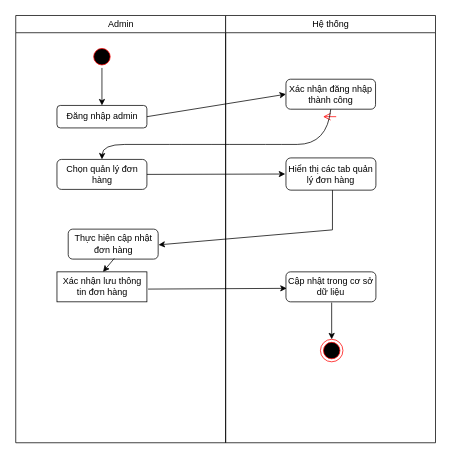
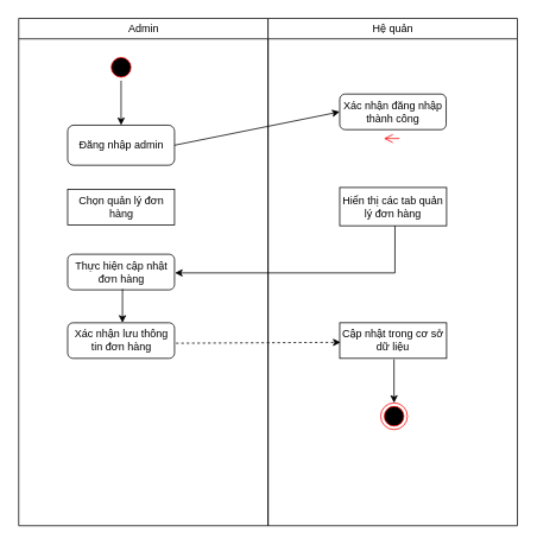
  <mxCell id="0" />
  <mxCell id="1" parent="0" />
  <mxCell id="2" value="Admin" style="swimlane;whiteSpace=wrap;fontStyle=0" parent="1" vertex="1"><mxGeometry x="20.5" y="20" width="280" height="570" as="geometry" /></mxCell>
  <mxCell id="3" value="" style="ellipse;shape=startState;fillColor=#000000;strokeColor=#ff0000;" parent="2" vertex="1"><mxGeometry x="100" y="40" width="30" height="30" as="geometry" /></mxCell>
- <mxCell id="4" value="Đăng nhập admin" style="rounded=1;whiteSpace=wrap;html=1;" parent="2" vertex="1"><mxGeometry x="55" y="120" width="120" height="30" as="geometry" /></mxCell>
+ <mxCell id="4" value="Đăng nhập admin" style="rounded=1;whiteSpace=wrap;html=1;" parent="2" vertex="1"><mxGeometry x="55" y="120" width="120" height="45" as="geometry" /></mxCell>
  <mxCell id="5" value="" style="endArrow=classic;html=1;rounded=0;exitX=0.5;exitY=1;exitDx=0;exitDy=0;entryX=0.5;entryY=0;entryDx=0;entryDy=0;" parent="2" source="3" target="4" edge="1"><mxGeometry width="50" height="50" relative="1" as="geometry"><mxPoint x="235.5" y="282" as="sourcePoint" /><mxPoint x="285.5" y="232" as="targetPoint" /></mxGeometry></mxCell>
- <mxCell id="6" value="Chọn quản lý đơn hàng" style="rounded=1;whiteSpace=wrap;html=1;" parent="2" vertex="1"><mxGeometry x="55" y="192" width="120" height="40" as="geometry" /></mxCell>
- <mxCell id="7" value="Thực hiện cập nhật đơn hàng" style="rounded=1;whiteSpace=wrap;html=1;" parent="2" vertex="1"><mxGeometry x="70" y="285" width="120" height="40" as="geometry" /></mxCell>
- <mxCell id="8" value="Xác nhận lưu thông tin đơn hàng" style="whiteSpace=wrap;html=1;rounded=0;" parent="2" vertex="1"><mxGeometry x="55" y="342" width="120" height="40" as="geometry" /></mxCell>
+ <mxCell id="6" value="Chọn quản lý đơn hàng" style="whiteSpace=wrap;html=1;rounded=0;" parent="2" vertex="1"><mxGeometry x="55" y="192" width="120" height="40" as="geometry" /></mxCell>
+ <mxCell id="7" value="Thực hiện cập nhật đơn hàng" style="rounded=1;whiteSpace=wrap;html=1;" parent="2" vertex="1"><mxGeometry x="55" y="265" width="120" height="40" as="geometry" /></mxCell>
+ <mxCell id="8" value="Xác nhận lưu thông tin đơn hàng" style="rounded=1;whiteSpace=wrap;html=1;" parent="2" vertex="1"><mxGeometry x="55" y="342" width="120" height="40" as="geometry" /></mxCell>
  <mxCell id="9" value="" style="endArrow=classic;html=1;rounded=0;exitX=0.513;exitY=0.975;exitDx=0;exitDy=0;exitPerimeter=0;" parent="2" source="7" edge="1"><mxGeometry width="50" height="50" relative="1" as="geometry"><mxPoint x="235.5" y="372" as="sourcePoint" /><mxPoint x="116.5" y="342" as="targetPoint" /></mxGeometry></mxCell>
- <mxCell id="10" value="Hệ thống" style="swimlane;whiteSpace=wrap;fontStyle=0" parent="1" vertex="1"><mxGeometry x="300.5" y="20" width="280" height="570" as="geometry" /></mxCell>
+ <mxCell id="10" value="Hệ quản" style="swimlane;whiteSpace=wrap;fontStyle=0" parent="1" vertex="1"><mxGeometry x="300.5" y="20" width="280" height="570" as="geometry" /></mxCell>
  <mxCell id="11" value="" style="edgeStyle=elbowEdgeStyle;elbow=horizontal;verticalAlign=bottom;endArrow=open;endSize=8;strokeColor=#FF0000;endFill=1;rounded=0" parent="10" edge="1"><mxGeometry x="130" y="90" as="geometry"><mxPoint x="130" y="135" as="targetPoint" /><mxPoint x="147.5" y="135" as="sourcePoint" /></mxGeometry></mxCell>
  <mxCell id="12" value="Xác nhận đăng nhập thành công" style="rounded=1;whiteSpace=wrap;html=1;" parent="10" vertex="1"><mxGeometry x="80.5" y="85" width="119.5" height="40" as="geometry" /></mxCell>
- <mxCell id="13" value="Hiển thị các tab quản lý đơn hàng" style="rounded=1;whiteSpace=wrap;html=1;" parent="10" vertex="1"><mxGeometry x="80.5" y="190" width="120" height="43" as="geometry" /></mxCell>
- <mxCell id="14" value="Cập nhật trong cơ sở dữ liệu" style="rounded=1;whiteSpace=wrap;html=1;" parent="10" vertex="1"><mxGeometry x="80.5" y="342" width="120" height="40" as="geometry" /></mxCell>
+ <mxCell id="13" value="Hiển thị các tab quản lý đơn hàng" style="whiteSpace=wrap;html=1;rounded=0;" parent="10" vertex="1"><mxGeometry x="80.5" y="190" width="120" height="43" as="geometry" /></mxCell>
+ <mxCell id="14" value="Cập nhật trong cơ sở dữ liệu" style="whiteSpace=wrap;html=1;rounded=0;" parent="10" vertex="1"><mxGeometry x="80.5" y="342" width="120" height="40" as="geometry" /></mxCell>
  <mxCell id="15" value="" style="ellipse;html=1;shape=endState;fillColor=#000000;strokeColor=#ff0000;" parent="10" vertex="1"><mxGeometry x="126.5" y="432" width="30" height="30" as="geometry" /></mxCell>
  <mxCell id="16" value="" style="endArrow=classic;html=1;rounded=0;entryX=0.5;entryY=0;entryDx=0;entryDy=0;exitX=0.508;exitY=1.025;exitDx=0;exitDy=0;exitPerimeter=0;" parent="10" source="14" target="15" edge="1"><mxGeometry width="50" height="50" relative="1" as="geometry"><mxPoint x="-34.5" y="372" as="sourcePoint" /><mxPoint x="15.5" y="322" as="targetPoint" /></mxGeometry></mxCell>
  <mxCell id="17" value="" style="endArrow=classic;html=1;rounded=0;entryX=0;entryY=0.5;entryDx=0;entryDy=0;exitX=1;exitY=0.5;exitDx=0;exitDy=0;" parent="1" source="4" target="12" edge="1"><mxGeometry width="50" height="50" relative="1" as="geometry"><mxPoint x="206" y="162" as="sourcePoint" /><mxPoint x="306" y="252" as="targetPoint" /></mxGeometry></mxCell>
- <mxCell id="18" value="" style="curved=1;endArrow=classic;html=1;rounded=0;entryX=0.5;entryY=0;entryDx=0;entryDy=0;exitX=0.5;exitY=1;exitDx=0;exitDy=0;" parent="1" source="12" target="6" edge="1"><mxGeometry width="50" height="50" relative="1" as="geometry"><mxPoint x="256" y="302" as="sourcePoint" /><mxPoint x="306" y="252" as="targetPoint" /><Array as="points"><mxPoint x="436" y="192" /><mxPoint x="356" y="192" /><mxPoint x="256" y="192" /><mxPoint x="196" y="192" /><mxPoint x="136" y="192" /></Array></mxGeometry></mxCell>
- <mxCell id="19" value="" style="endArrow=classic;html=1;rounded=0;exitX=1;exitY=0.5;exitDx=0;exitDy=0;entryX=-0.008;entryY=0.5;entryDx=0;entryDy=0;entryPerimeter=0;" parent="1" source="6" target="13" edge="1"><mxGeometry width="50" height="50" relative="1" as="geometry"><mxPoint x="256" y="302" as="sourcePoint" /><mxPoint x="306" y="252" as="targetPoint" /></mxGeometry></mxCell>
  <mxCell id="20" value="" style="endArrow=classic;html=1;rounded=0;entryX=1.004;entryY=0.525;entryDx=0;entryDy=0;entryPerimeter=0;exitX=0.517;exitY=1;exitDx=0;exitDy=0;exitPerimeter=0;" parent="1" source="13" target="7" edge="1"><mxGeometry width="50" height="50" relative="1" as="geometry"><mxPoint x="256" y="312" as="sourcePoint" /><mxPoint x="306" y="262" as="targetPoint" /><Array as="points"><mxPoint x="443" y="306" /></Array></mxGeometry></mxCell>
- <mxCell id="21" value="" style="endArrow=classic;html=1;rounded=0;exitX=1.013;exitY=0.575;exitDx=0;exitDy=0;exitPerimeter=0;entryX=0.008;entryY=0.55;entryDx=0;entryDy=0;entryPerimeter=0;" parent="1" source="8" target="14" edge="1"><mxGeometry width="50" height="50" relative="1" as="geometry"><mxPoint x="256" y="392" as="sourcePoint" /><mxPoint x="306" y="342" as="targetPoint" /></mxGeometry></mxCell>
+ <mxCell id="21" value="" style="endArrow=classic;html=1;rounded=0;exitX=1.013;exitY=0.575;exitDx=0;exitDy=0;exitPerimeter=0;entryX=0.008;entryY=0.55;entryDx=0;entryDy=0;entryPerimeter=0;dashed=1;" parent="1" source="8" target="14" edge="1"><mxGeometry width="50" height="50" relative="1" as="geometry"><mxPoint x="256" y="392" as="sourcePoint" /><mxPoint x="306" y="342" as="targetPoint" /></mxGeometry></mxCell>
